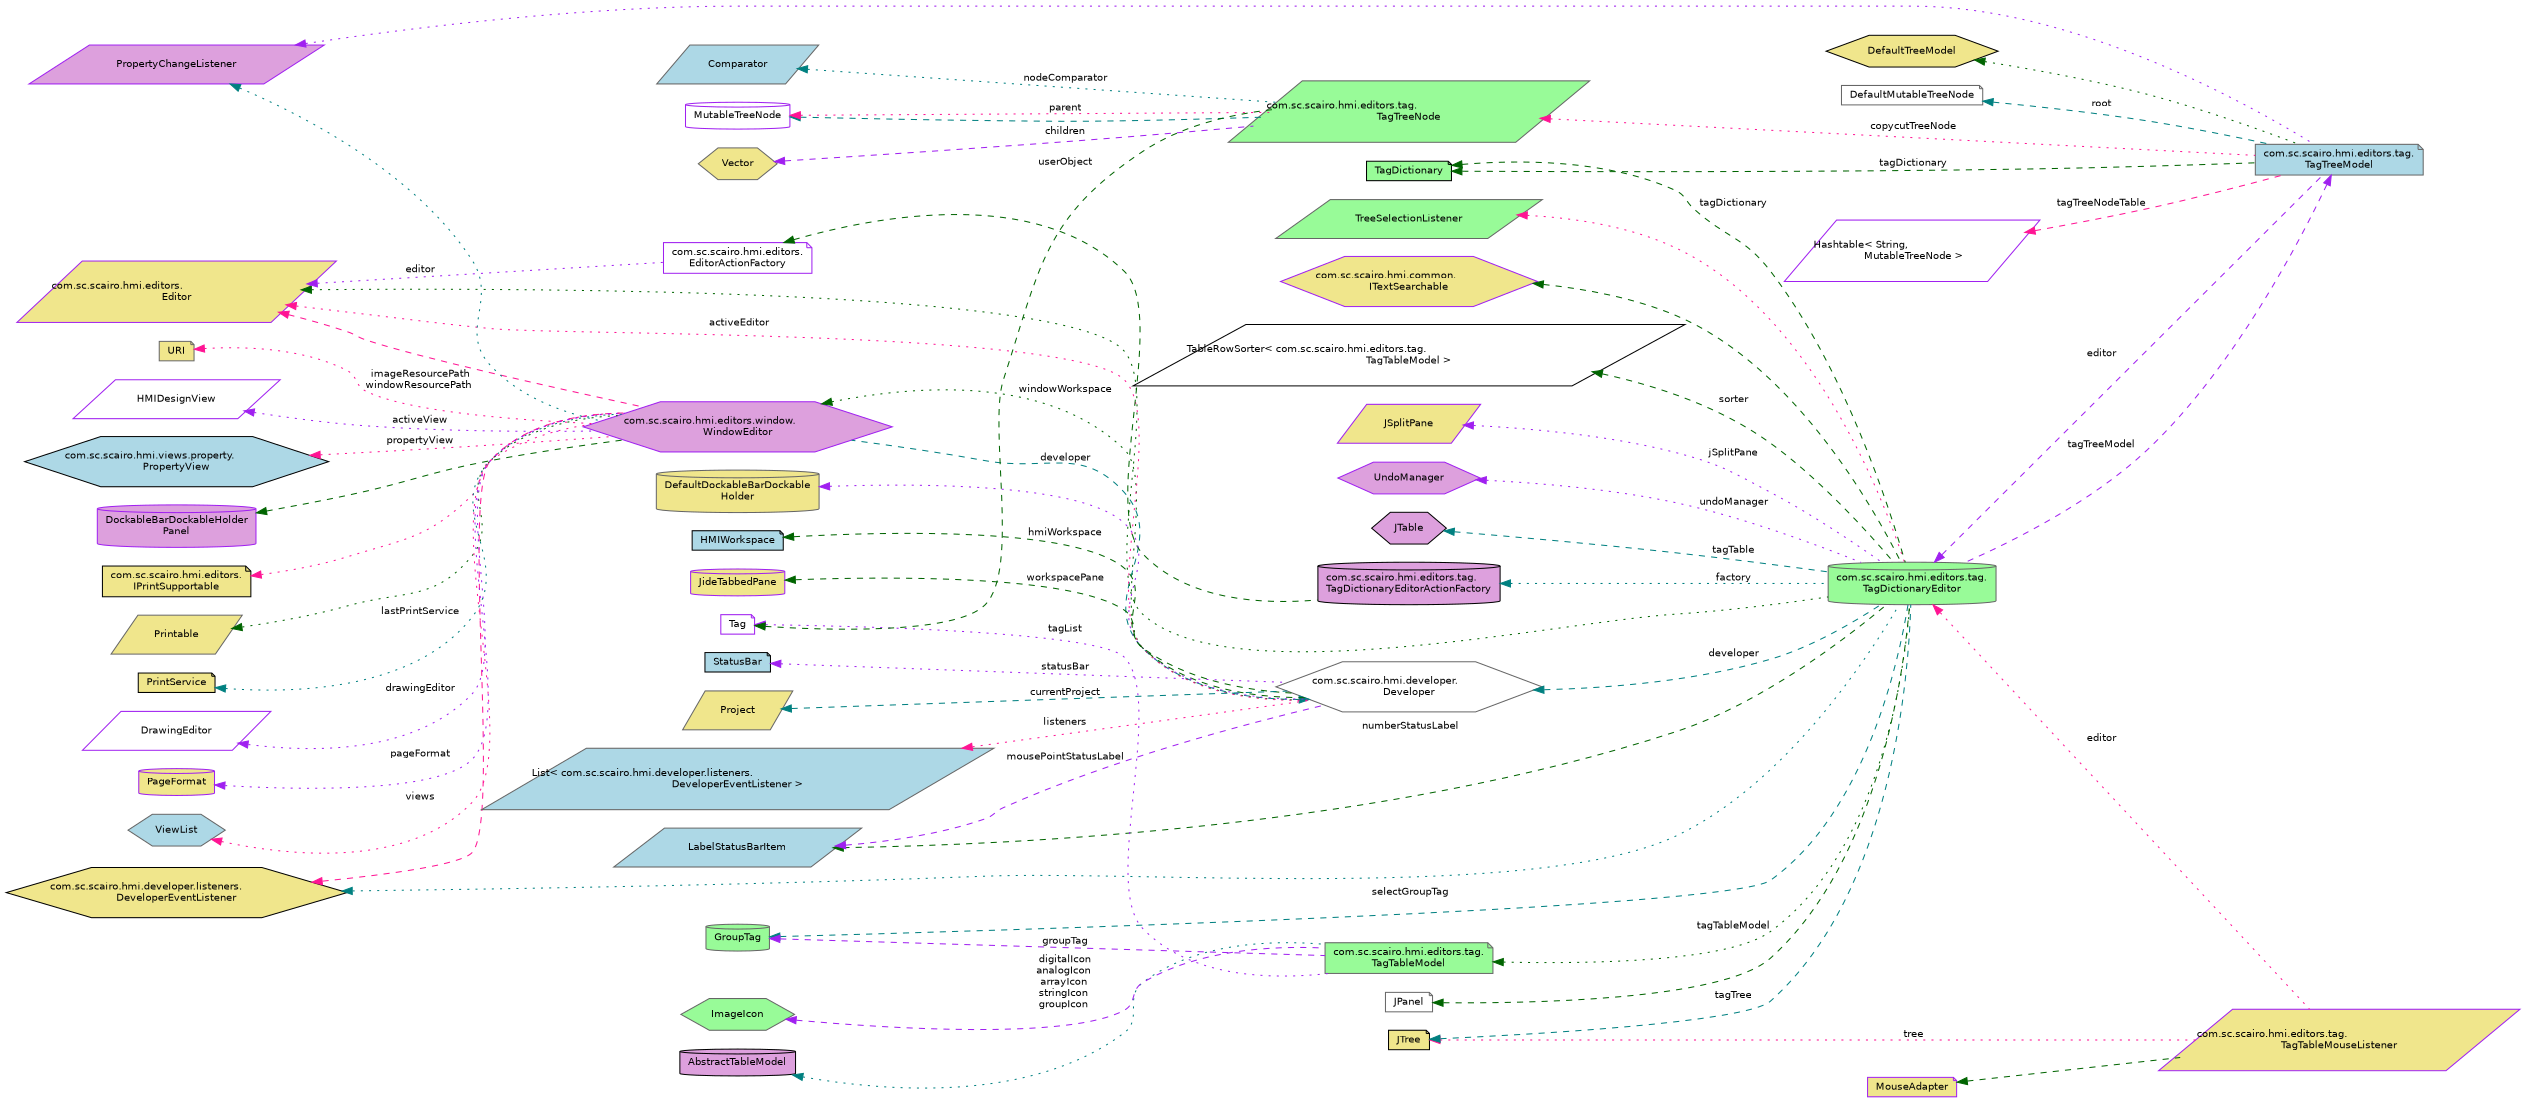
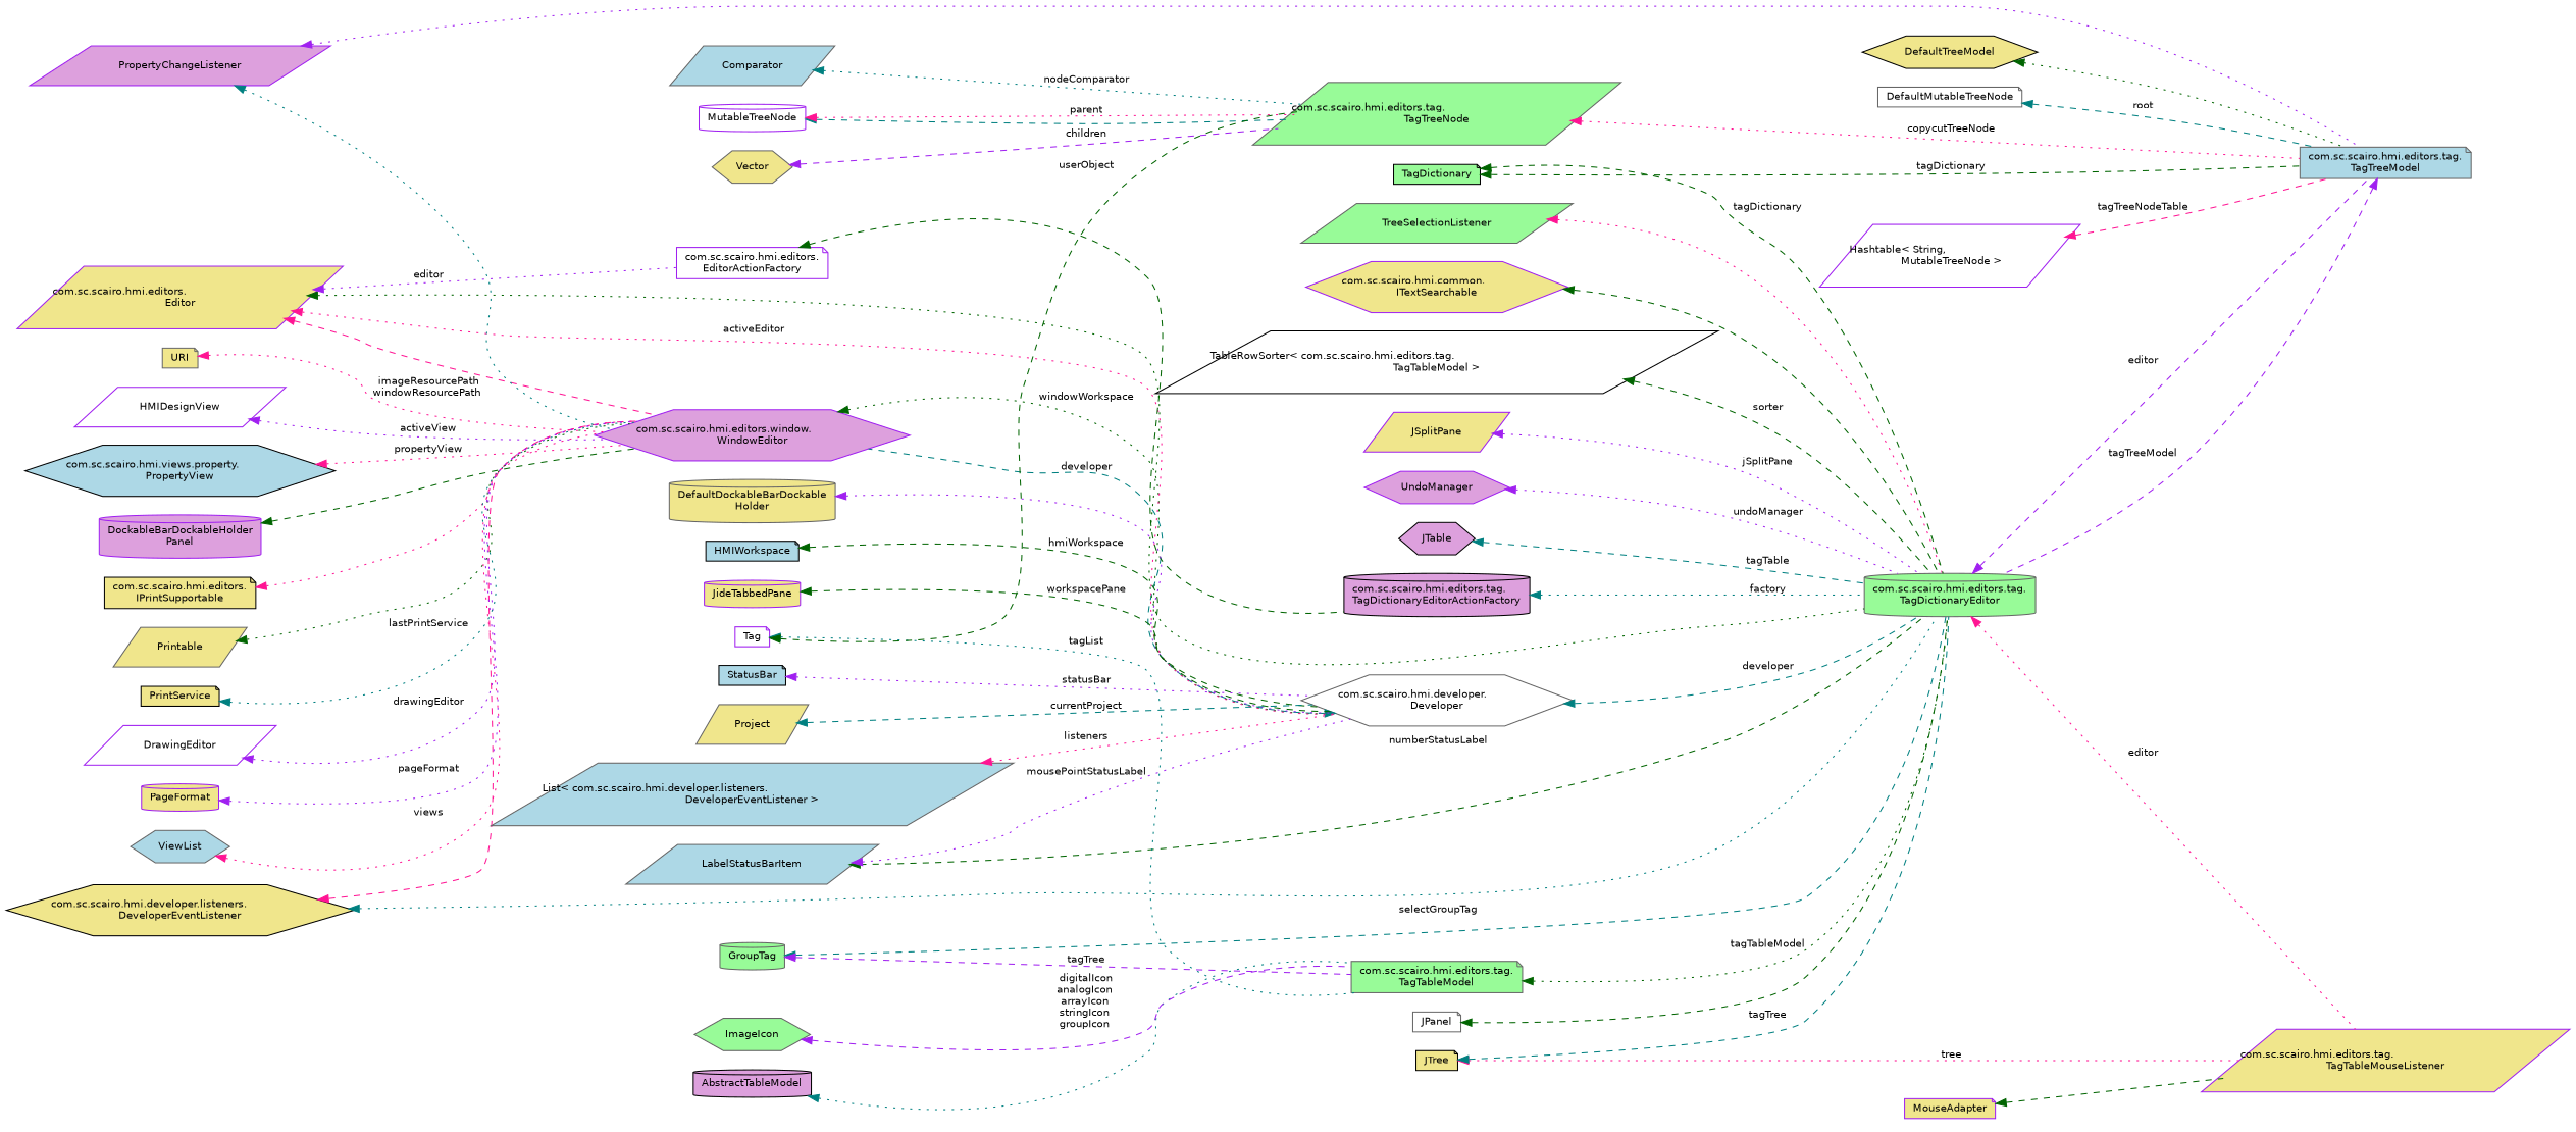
  digraph {
    rankdir=LR
    node [color=gray40 fillcolor=khaki fontname=Helvetica fontsize=10 shape=parallelogram style=filled]
    edge [color=darkgreen dir=back fontname=Helvetica fontsize=10 labelfontname=Helvetica labelfontsize=10 style=dotted]
    n1 [color=purple fontcolor=black height=0.2 label="com.sc.scairo.hmi.editors.tag.\lTagTableMouseListener" width=0.4]
    n2 [color=purple height=0.2 label=MouseAdapter shape=note width=0.4]
    n3 [fillcolor=palegreen height=0.2 label="com.sc.scairo.hmi.editors.tag.\lTagDictionaryEditor" shape=cylinder width=0.4]
    n4 [fillcolor=lightblue height=0.2 label="com.sc.scairo.hmi.editors.tag.\lTagTreeModel" shape=note width=0.4]
    n5 [fillcolor=white height=0.2 label=JPanel shape=note width=0.4]
    n6 [color=black height=0.2 label="com.sc.scairo.hmi.developer.listeners.\lDeveloperEventListener" shape=hexagon width=0.4]
    n7 [color=purple fillcolor=plum height=0.2 label="com.sc.scairo.hmi.editors.window.\lWindowEditor" shape=hexagon width=0.4]
    n8 [fillcolor=white height=0.2 label="com.sc.scairo.hmi.developer.\lDeveloper" shape=hexagon width=0.4]
    n9 [color=purple height=0.2 label="com.sc.scairo.hmi.editors.\lEditor" width=0.4]
    n10 [color=purple fillcolor=white height=0.2 label="com.sc.scairo.hmi.editors.\lEditorActionFactory" shape=note width=0.4]
    n11 [color=black fillcolor=plum height=0.2 label="com.sc.scairo.hmi.editors.tag.\lTagDictionaryEditorActionFactory" shape=cylinder width=0.4]
    n12 [fillcolor=palegreen height=0.2 label=TreeSelectionListener width=0.4]
    n13 [color=purple height=0.2 label="com.sc.scairo.hmi.common.\lITextSearchable" shape=hexagon width=0.4]
    n14 [color=black fillcolor=palegreen height=0.2 label=TagDictionary shape=note width=0.4]
    n15 [color=black fillcolor=white height=0.2 label="TableRowSorter\< com.sc.scairo.hmi.editors.tag.\lTagTableModel \>" width=0.4]
    n16 [color=purple height=0.2 label=JSplitPane width=0.4]
    n17 [color=purple fillcolor=plum height=0.2 label=UndoManager shape=hexagon width=0.4]
    n18 [fillcolor=lightblue height=0.2 label=LabelStatusBarItem width=0.4]
    n19 [fillcolor=palegreen height=0.2 label=GroupTag shape=cylinder width=0.4]
    n20 [fillcolor=palegreen height=0.2 label="com.sc.scairo.hmi.editors.tag.\lTagTableModel" shape=note width=0.4]
    n21 [color=black fillcolor=plum height=0.2 label=JTable shape=hexagon width=0.4]
    n22 [color=black height=0.2 label=DefaultTreeModel shape=hexagon width=0.4]
    n23 [color=purple fillcolor=plum height=0.2 label=PropertyChangeListener width=0.4]
    n24 [fillcolor=white height=0.2 label=DefaultMutableTreeNode shape=note width=0.4]
    n25 [color=purple fillcolor=white height=0.2 label="Hashtable\< String,\l MutableTreeNode \>" width=0.4]
    n26 [fillcolor=palegreen height=0.2 label="com.sc.scairo.hmi.editors.tag.\lTagTreeNode" width=0.4]
    n27 [color=purple fillcolor=white height=0.2 label=MutableTreeNode shape=cylinder width=0.4]
    n28 [height=0.2 label=Vector shape=hexagon width=0.4]
    n29 [fillcolor=lightblue height=0.2 label=Comparator width=0.4]
    n30 [color=purple fillcolor=white height=0.2 label=Tag shape=note width=0.4]
    n31 [height=0.2 label="DefaultDockableBarDockable\lHolder" shape=cylinder width=0.4]
    n32 [color=black fillcolor=lightblue height=0.2 label=HMIWorkspace shape=note width=0.4]
    n33 [color=purple fillcolor=plum height=0.2 label="DockableBarDockableHolder\lPanel" shape=cylinder width=0.4]
    n34 [color=black height=0.2 label="com.sc.scairo.hmi.editors.\lIPrintSupportable" shape=note width=0.4]
    n35 [height=0.2 label=Printable width=0.4]
    n36 [color=purple fillcolor=white height=0.2 label=DrawingEditor width=0.4]
    n37 [color=black height=0.2 label=PrintService shape=note width=0.4]
    n38 [color=purple height=0.2 label=PageFormat shape=cylinder width=0.4]
    n39 [fillcolor=lightblue height=0.2 label=ViewList shape=hexagon width=0.4]
    n40 [height=0.2 label=URI shape=note width=0.4]
    n41 [color=purple fillcolor=white height=0.2 label=HMIDesignView width=0.4]
    n42 [color=black fillcolor=lightblue height=0.2 label="com.sc.scairo.hmi.views.property.\lPropertyView" shape=hexagon width=0.4]
    n43 [color=purple height=0.2 label=JideTabbedPane shape=cylinder width=0.4]
    n44 [color=black fillcolor=lightblue height=0.2 label=StatusBar shape=note width=0.4]
    n45 [height=0.2 label=Project width=0.4]
    n46 [fillcolor=lightblue height=0.2 label="List\< com.sc.scairo.hmi.developer.listeners.\lDeveloperEventListener \>" width=0.4]
    n47 [color=black height=0.2 label=JTree shape=note width=0.4]
    n48 [color=black fillcolor=plum height=0.2 label=AbstractTableModel shape=cylinder width=0.4]
    n49 [fillcolor=palegreen height=0.2 label=ImageIcon shape=hexagon width=0.4]
    n2 -> n1 [style=dashed]
    n3 -> n1 [color=deeppink label=" editor"]
    n3 -> n4 [color=purple label=" editor" style=dashed]
    n4 -> n3 [color=purple label=" tagTreeModel" style=dashed]
    n5 -> n3 [style=dashed]
    n6 -> n3 [color=teal]
    n6 -> n7 [color=deeppink style=dashed]
    n7 -> n8 [label=" windowWorkspace"]
    n8 -> n3 [color=teal label=" developer" style=dashed]
    n8 -> n7 [color=teal label=" developer" style=dashed]
    n9 -> n3
    n9 -> n7 [color=deeppink style=dashed]
    n9 -> n8 [color=deeppink label=" activeEditor"]
    n9 -> n10 [color=purple label=" editor"]
    n10 -> n11 [style=dashed]
    n11 -> n3 [color=teal label=" factory"]
    n12 -> n3 [color=deeppink]
    n13 -> n3 [style=dashed]
    n14 -> n3 [label=" tagDictionary" style=dashed]
    n14 -> n4 [label=" tagDictionary" style=dashed]
    n15 -> n3 [label=" sorter" style=dashed]
    n16 -> n3 [color=purple label=" jSplitPane"]
    n17 -> n3 [color=purple label=" undoManager"]
    n18 -> n3 [label=" numberStatusLabel" style=dashed]
-   n18 -> n8 [color=purple label=" mousePointStatusLabel" style=dashed]
+   n18 -> n8 [color=purple label=" mousePointStatusLabel"]
    n19 -> n3 [color=teal label=" selectGroupTag" style=dashed]
-   n19 -> n20 [color=purple label=" groupTag" style=dashed]
+   n19 -> n20 [color=purple label=" tagTree" style=dashed]
    n20 -> n3 [label=" tagTableModel"]
    n21 -> n3 [color=teal label=" tagTable" style=dashed]
    n22 -> n4
    n23 -> n4 [color=purple]
    n23 -> n7 [color=teal]
    n24 -> n4 [color=teal label=" root" style=dashed]
    n25 -> n4 [color=deeppink label=" tagTreeNodeTable" style=dashed]
    n26 -> n4 [color=deeppink label=" copycutTreeNode"]
    n27 -> n26 [color=teal style=dashed]
    n27 -> n26 [color=deeppink label=" parent"]
    n28 -> n26 [color=purple label=" children" style=dashed]
    n29 -> n26 [color=teal label=" nodeComparator"]
-   n30 -> n20 [color=purple label=" tagList"]
+   n30 -> n20 [color=teal label=" tagList"]
    n30 -> n26 [label=" userObject" style=dashed]
    n31 -> n8 [color=purple]
    n32 -> n8 [label=" hmiWorkspace" style=dashed]
    n33 -> n7 [style=dashed]
    n34 -> n7 [color=deeppink]
    n35 -> n7
    n36 -> n7 [color=purple label=" drawingEditor"]
    n37 -> n7 [color=teal label=" lastPrintService"]
    n38 -> n7 [color=purple label=" pageFormat"]
    n39 -> n7 [color=deeppink label=" views"]
    n40 -> n7 [color=deeppink label=" imageResourcePath\nwindowResourcePath"]
    n41 -> n7 [color=purple label=" activeView"]
    n42 -> n7 [color=deeppink label=" propertyView"]
    n43 -> n8 [label=" workspacePane" style=dashed]
    n44 -> n8 [color=purple label=" statusBar"]
    n45 -> n8 [color=teal label=" currentProject" style=dashed]
    n46 -> n8 [color=deeppink label=" listeners"]
    n47 -> n1 [color=deeppink label=" tree"]
    n47 -> n3 [color=teal label=" tagTree" style=dashed]
    n48 -> n20 [color=teal]
    n49 -> n20 [color=purple label=" digitalIcon\nanalogIcon\narrayIcon\nstringIcon\ngroupIcon" style=dashed]
  }
